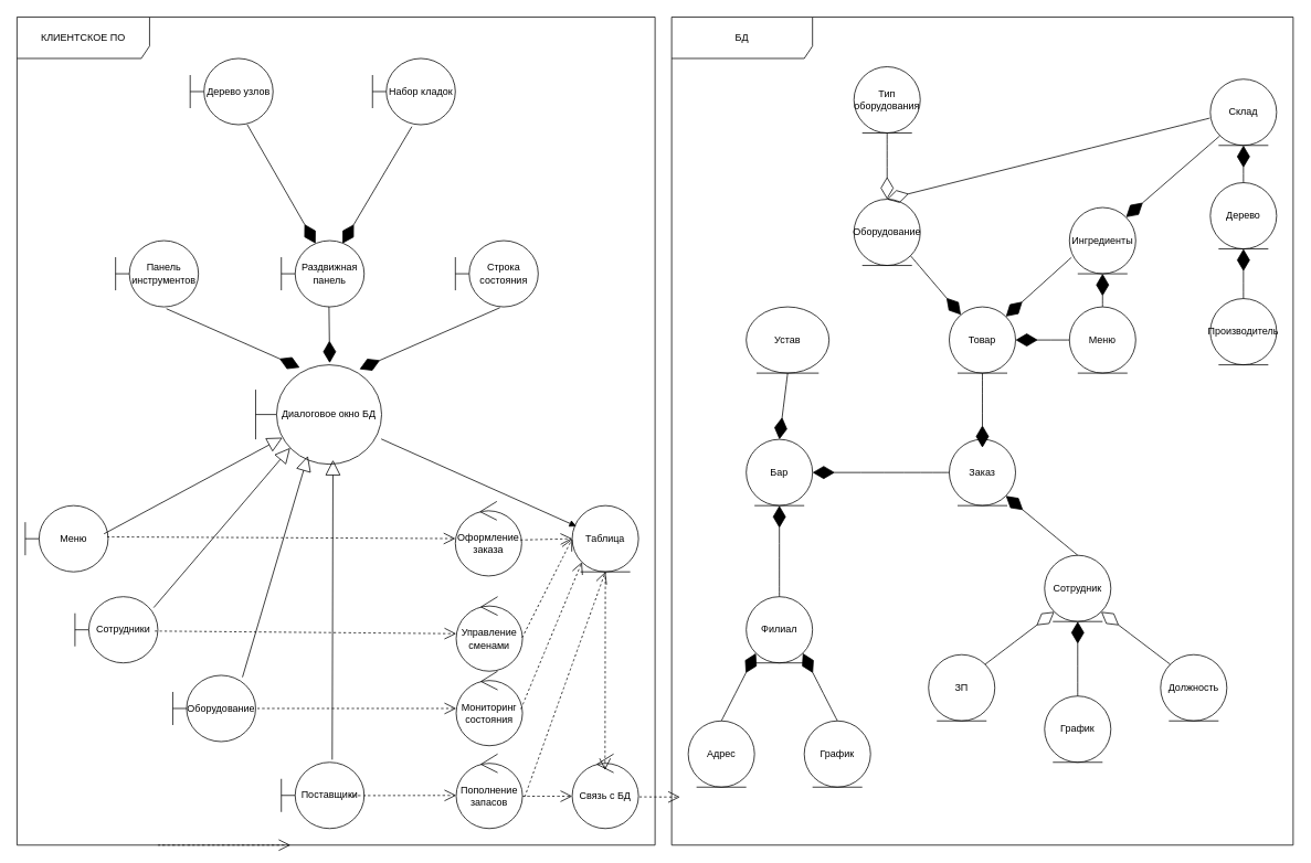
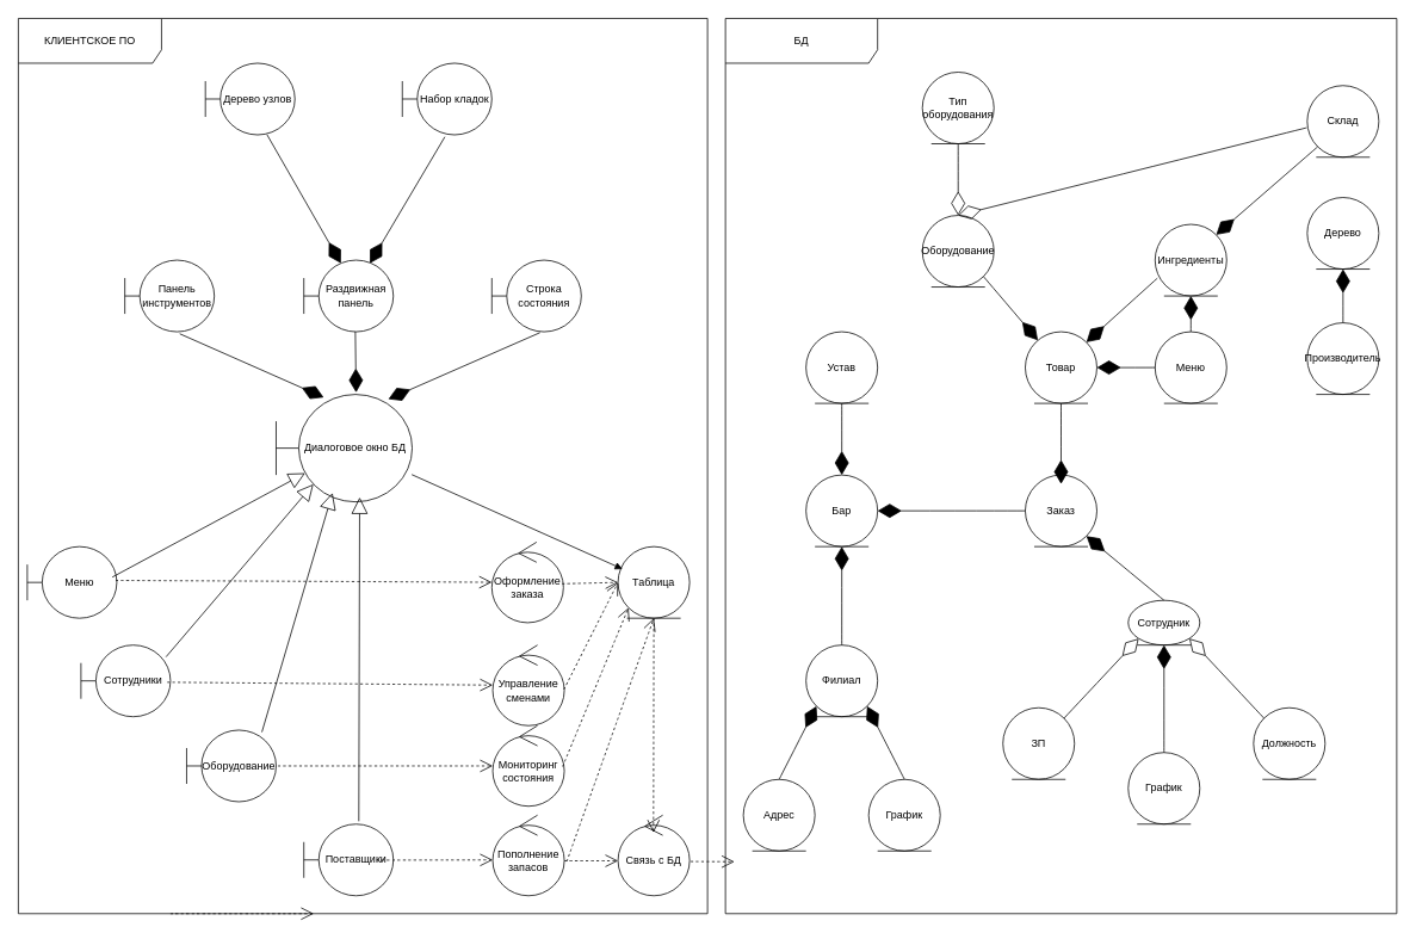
  <mxCell id="0" />
  <mxCell id="1" parent="0" />
  <mxCell id="2" value="Диалоговое окно БД" style="shape=umlBoundary;whiteSpace=wrap;html=1;" vertex="1" parent="1"><mxGeometry x="308" y="440" width="152" height="120" as="geometry" /></mxCell>
  <mxCell id="3" value="Панель инструментов" style="shape=umlBoundary;whiteSpace=wrap;html=1;" vertex="1" parent="1"><mxGeometry x="139" y="290" width="100" height="80" as="geometry" /></mxCell>
  <mxCell id="4" value="Раздвижная панель" style="shape=umlBoundary;whiteSpace=wrap;html=1;" vertex="1" parent="1"><mxGeometry x="339" y="290" width="100" height="80" as="geometry" /></mxCell>
  <mxCell id="5" value="Строка состояния" style="shape=umlBoundary;whiteSpace=wrap;html=1;" vertex="1" parent="1"><mxGeometry x="549" y="290" width="100" height="80" as="geometry" /></mxCell>
  <mxCell id="6" value="Дерево узлов" style="shape=umlBoundary;whiteSpace=wrap;html=1;" vertex="1" parent="1"><mxGeometry x="229" y="70" width="100" height="80" as="geometry" /></mxCell>
  <mxCell id="7" value="Набор кладок" style="shape=umlBoundary;whiteSpace=wrap;html=1;" vertex="1" parent="1"><mxGeometry x="449" y="70" width="100" height="80" as="geometry" /></mxCell>
  <mxCell id="8" value="" style="endArrow=diamondThin;endFill=1;endSize=24;html=1;rounded=0;exitX=0.688;exitY=0.997;exitDx=0;exitDy=0;exitPerimeter=0;entryX=0.413;entryY=0.044;entryDx=0;entryDy=0;entryPerimeter=0;" edge="1" parent="1" source="6" target="4"><mxGeometry width="160" relative="1" as="geometry"><mxPoint x="249" y="280" as="sourcePoint" /><mxPoint x="409" y="280" as="targetPoint" /></mxGeometry></mxCell>
  <mxCell id="9" value="" style="endArrow=diamondThin;endFill=1;endSize=24;html=1;rounded=0;exitX=0.475;exitY=1.028;exitDx=0;exitDy=0;exitPerimeter=0;entryX=0.738;entryY=0.044;entryDx=0;entryDy=0;entryPerimeter=0;" edge="1" parent="1" source="7" target="4"><mxGeometry width="160" relative="1" as="geometry"><mxPoint x="249" y="280" as="sourcePoint" /><mxPoint x="409" y="280" as="targetPoint" /></mxGeometry></mxCell>
  <mxCell id="10" value="" style="endArrow=diamondThin;endFill=1;endSize=24;html=1;rounded=0;entryX=0.588;entryY=-0.019;entryDx=0;entryDy=0;entryPerimeter=0;exitX=0.575;exitY=0.997;exitDx=0;exitDy=0;exitPerimeter=0;" edge="1" parent="1" source="4" target="2"><mxGeometry width="160" relative="1" as="geometry"><mxPoint x="379" y="390" as="sourcePoint" /><mxPoint x="409" y="280" as="targetPoint" /></mxGeometry></mxCell>
  <mxCell id="11" value="" style="endArrow=diamondThin;endFill=1;endSize=24;html=1;rounded=0;exitX=0.613;exitY=1.028;exitDx=0;exitDy=0;exitPerimeter=0;entryX=0.35;entryY=0.028;entryDx=0;entryDy=0;entryPerimeter=0;" edge="1" parent="1" source="3" target="2"><mxGeometry width="160" relative="1" as="geometry"><mxPoint x="159" y="493.52" as="sourcePoint" /><mxPoint x="370.2" y="400" as="targetPoint" /></mxGeometry></mxCell>
  <mxCell id="12" value="" style="endArrow=diamondThin;endFill=1;endSize=24;html=1;rounded=0;exitX=0.538;exitY=1.012;exitDx=0;exitDy=0;exitPerimeter=0;entryX=0.825;entryY=0.044;entryDx=0;entryDy=0;entryPerimeter=0;" edge="1" parent="1" source="5" target="2"><mxGeometry width="160" relative="1" as="geometry"><mxPoint x="589" y="380" as="sourcePoint" /><mxPoint x="409" y="280" as="targetPoint" /></mxGeometry></mxCell>
  <mxCell id="13" value="Меню" style="shape=umlBoundary;whiteSpace=wrap;html=1;" vertex="1" parent="1"><mxGeometry x="30" y="610" width="100" height="80" as="geometry" /></mxCell>
  <mxCell id="14" value="Сотрудники" style="shape=umlBoundary;whiteSpace=wrap;html=1;" vertex="1" parent="1"><mxGeometry x="90" y="720" width="100" height="80" as="geometry" /></mxCell>
  <mxCell id="15" value="Оборудование" style="shape=umlBoundary;whiteSpace=wrap;html=1;" vertex="1" parent="1"><mxGeometry x="208" y="815" width="100" height="80" as="geometry" /></mxCell>
  <mxCell id="16" value="Поставщики" style="shape=umlBoundary;whiteSpace=wrap;html=1;" vertex="1" parent="1"><mxGeometry x="339" y="920" width="100" height="80" as="geometry" /></mxCell>
  <mxCell id="17" value="" style="endArrow=block;endSize=16;endFill=0;html=1;rounded=0;entryX=0.213;entryY=0.733;entryDx=0;entryDy=0;entryPerimeter=0;exitX=0.95;exitY=0.426;exitDx=0;exitDy=0;exitPerimeter=0;" edge="1" parent="1" source="13" target="2"><mxGeometry width="160" relative="1" as="geometry"><mxPoint x="70" y="568.91" as="sourcePoint" /><mxPoint x="368.1" y="510" as="targetPoint" /></mxGeometry></mxCell>
  <mxCell id="18" value="" style="endArrow=block;endSize=16;endFill=0;html=1;rounded=0;exitX=0.95;exitY=0.165;exitDx=0;exitDy=0;exitPerimeter=0;entryX=0.274;entryY=0.836;entryDx=0;entryDy=0;entryPerimeter=0;" edge="1" parent="1" source="14" target="2"><mxGeometry width="160" relative="1" as="geometry"><mxPoint x="280" y="700" as="sourcePoint" /><mxPoint x="440" y="700" as="targetPoint" /></mxGeometry></mxCell>
  <mxCell id="19" value="" style="endArrow=block;endSize=16;endFill=0;html=1;rounded=0;exitX=0.841;exitY=0.028;exitDx=0;exitDy=0;exitPerimeter=0;" edge="1" parent="1" source="15"><mxGeometry width="160" relative="1" as="geometry"><mxPoint x="139" y="779.23" as="sourcePoint" /><mxPoint x="371" y="550" as="targetPoint" /></mxGeometry></mxCell>
  <mxCell id="20" value="" style="endArrow=block;endSize=16;endFill=0;html=1;rounded=0;exitX=0.614;exitY=-0.04;exitDx=0;exitDy=0;exitPerimeter=0;entryX=0.614;entryY=0.958;entryDx=0;entryDy=0;entryPerimeter=0;" edge="1" parent="1" source="16" target="2"><mxGeometry x="-1" y="232" width="160" relative="1" as="geometry"><mxPoint x="90" y="879.23" as="sourcePoint" /><mxPoint x="450" y="900" as="targetPoint" /><mxPoint x="-30" y="2" as="offset" /></mxGeometry></mxCell>
  <mxCell id="21" value="Таблица" style="ellipse;shape=umlEntity;whiteSpace=wrap;html=1;" vertex="1" parent="1"><mxGeometry x="690" y="610" width="80" height="80" as="geometry" /></mxCell>
  <mxCell id="22" value="" style="html=1;verticalAlign=bottom;endArrow=block;curved=0;rounded=0;exitX=0.997;exitY=0.746;exitDx=0;exitDy=0;exitPerimeter=0;entryX=0.063;entryY=0.313;entryDx=0;entryDy=0;entryPerimeter=0;" edge="1" parent="1" source="2" target="21"><mxGeometry width="80" relative="1" as="geometry"><mxPoint x="560" y="690" as="sourcePoint" /><mxPoint x="640" y="690" as="targetPoint" /></mxGeometry></mxCell>
  <mxCell id="23" value="Оформление заказа" style="ellipse;shape=umlControl;whiteSpace=wrap;html=1;" vertex="1" parent="1"><mxGeometry x="549" y="605" width="80" height="90" as="geometry" /></mxCell>
  <mxCell id="24" value="Управление сменами" style="ellipse;shape=umlControl;whiteSpace=wrap;html=1;" vertex="1" parent="1"><mxGeometry x="550" y="720" width="80" height="90" as="geometry" /></mxCell>
  <mxCell id="25" value="Мониторинг состояния" style="ellipse;shape=umlControl;whiteSpace=wrap;html=1;" vertex="1" parent="1"><mxGeometry x="550" y="810" width="80" height="90" as="geometry" /></mxCell>
  <mxCell id="26" value="Пополнение запасов" style="ellipse;shape=umlControl;whiteSpace=wrap;html=1;" vertex="1" parent="1"><mxGeometry x="550" y="910" width="80" height="90" as="geometry" /></mxCell>
  <mxCell id="27" value="КЛИЕНТСКОЕ ПО" style="shape=umlFrame;whiteSpace=wrap;html=1;pointerEvents=0;width=160;height=50;" vertex="1" parent="1"><mxGeometry x="20" y="20" width="770" height="1000" as="geometry" /></mxCell>
  <mxCell id="28" value="" style="endArrow=open;endSize=12;dashed=1;html=1;rounded=0;fontSize=12;curved=1;exitX=0.988;exitY=0.472;exitDx=0;exitDy=0;exitPerimeter=0;" edge="1" parent="1" source="13" target="23"><mxGeometry width="160" relative="1" as="geometry"><mxPoint x="148" y="649.38" as="sourcePoint" /><mxPoint x="308" y="649.38" as="targetPoint" /></mxGeometry></mxCell>
  <mxCell id="29" value="" style="endArrow=open;endSize=12;dashed=1;html=1;rounded=0;fontSize=12;curved=1;exitX=0.963;exitY=0.519;exitDx=0;exitDy=0;exitPerimeter=0;" edge="1" parent="1" source="14" target="24"><mxGeometry width="160" relative="1" as="geometry"><mxPoint x="220" y="750" as="sourcePoint" /><mxPoint x="380" y="750" as="targetPoint" /></mxGeometry></mxCell>
  <mxCell id="30" value="" style="endArrow=open;endSize=12;dashed=1;html=1;rounded=0;fontSize=12;curved=1;exitX=1.02;exitY=0.5;exitDx=0;exitDy=0;exitPerimeter=0;" edge="1" parent="1" source="15" target="25"><mxGeometry width="160" relative="1" as="geometry"><mxPoint x="329" y="849.38" as="sourcePoint" /><mxPoint x="489" y="849.38" as="targetPoint" /></mxGeometry></mxCell>
  <mxCell id="31" value="" style="endArrow=open;endSize=12;dashed=1;html=1;rounded=0;fontSize=12;curved=1;exitX=0.972;exitY=0.503;exitDx=0;exitDy=0;exitPerimeter=0;" edge="1" parent="1"><mxGeometry width="160" relative="1" as="geometry"><mxPoint x="420" y="960.24" as="sourcePoint" /><mxPoint x="550" y="960" as="targetPoint" /></mxGeometry></mxCell>
  <mxCell id="32" value="" style="endArrow=open;endSize=12;dashed=1;html=1;rounded=0;fontSize=12;curved=1;exitX=0.981;exitY=0.517;exitDx=0;exitDy=0;exitPerimeter=0;entryX=0;entryY=0.5;entryDx=0;entryDy=0;" edge="1" parent="1" source="23" target="21"><mxGeometry width="160" relative="1" as="geometry"><mxPoint x="647" y="750" as="sourcePoint" /><mxPoint x="807" y="750" as="targetPoint" /></mxGeometry></mxCell>
  <mxCell id="33" value="Связь с БД" style="ellipse;shape=umlControl;whiteSpace=wrap;html=1;" vertex="1" parent="1"><mxGeometry x="690" y="910" width="80" height="90" as="geometry" /></mxCell>
  <mxCell id="34" value="" style="endArrow=open;endSize=12;dashed=1;html=1;rounded=0;fontSize=12;curved=1;" edge="1" parent="1"><mxGeometry width="160" relative="1" as="geometry"><mxPoint x="630" y="961" as="sourcePoint" /><mxPoint x="690" y="961" as="targetPoint" /></mxGeometry></mxCell>
  <mxCell id="35" value="БД" style="shape=umlFrame;whiteSpace=wrap;html=1;pointerEvents=0;width=170;height=50;" vertex="1" parent="1"><mxGeometry x="810" y="20" width="750" height="1000" as="geometry" /></mxCell>
  <mxCell id="36" value="" style="endArrow=open;endSize=12;dashed=1;html=1;rounded=0;fontSize=12;curved=1;exitX=0.995;exitY=0.55;exitDx=0;exitDy=0;exitPerimeter=0;entryX=0;entryY=0.5;entryDx=0;entryDy=0;" edge="1" parent="1" source="24" target="21"><mxGeometry width="160" relative="1" as="geometry"><mxPoint x="650" y="770" as="sourcePoint" /><mxPoint x="810" y="770" as="targetPoint" /></mxGeometry></mxCell>
  <mxCell id="37" value="" style="endArrow=open;endSize=12;dashed=1;html=1;rounded=0;fontSize=12;curved=1;exitX=0.976;exitY=0.507;exitDx=0;exitDy=0;exitPerimeter=0;entryX=0;entryY=1;entryDx=0;entryDy=0;" edge="1" parent="1" source="25" target="21"><mxGeometry width="160" relative="1" as="geometry"><mxPoint x="660" y="850" as="sourcePoint" /><mxPoint x="820" y="850" as="targetPoint" /></mxGeometry></mxCell>
  <mxCell id="38" value="" style="endArrow=open;endSize=12;dashed=1;html=1;rounded=0;fontSize=12;curved=1;exitX=1.034;exitY=0.575;exitDx=0;exitDy=0;exitPerimeter=0;entryX=0.5;entryY=1;entryDx=0;entryDy=0;" edge="1" parent="1" source="26" target="21"><mxGeometry width="160" relative="1" as="geometry"><mxPoint x="660" y="870" as="sourcePoint" /><mxPoint x="820" y="870" as="targetPoint" /></mxGeometry></mxCell>
  <mxCell id="39" value="" style="endArrow=open;endSize=12;dashed=1;html=1;rounded=0;fontSize=12;curved=1;" edge="1" parent="1"><mxGeometry width="160" relative="1" as="geometry"><mxPoint x="190" y="1020" as="sourcePoint" /><mxPoint x="350" y="1020" as="targetPoint" /></mxGeometry></mxCell>
  <mxCell id="40" value="" style="endArrow=open;endSize=12;dashed=1;html=1;rounded=0;fontSize=12;curved=1;exitX=0.5;exitY=1;exitDx=0;exitDy=0;entryX=0.495;entryY=0.216;entryDx=0;entryDy=0;entryPerimeter=0;" edge="1" parent="1" source="21" target="33"><mxGeometry width="160" relative="1" as="geometry"><mxPoint x="740" y="770" as="sourcePoint" /><mxPoint x="900" y="770" as="targetPoint" /></mxGeometry></mxCell>
  <mxCell id="41" value="Заказ" style="ellipse;shape=umlEntity;whiteSpace=wrap;html=1;" vertex="1" parent="1"><mxGeometry x="1145" y="530" width="80" height="80" as="geometry" /></mxCell>
  <mxCell id="42" value="Ингредиенты" style="ellipse;shape=umlEntity;whiteSpace=wrap;html=1;" vertex="1" parent="1"><mxGeometry x="1290" y="250" width="80" height="80" as="geometry" /></mxCell>
  <mxCell id="43" value="Оборудование" style="ellipse;shape=umlEntity;whiteSpace=wrap;html=1;" vertex="1" parent="1"><mxGeometry x="1030" y="240" width="80" height="80" as="geometry" /></mxCell>
  <mxCell id="44" value="Товар" style="ellipse;shape=umlEntity;whiteSpace=wrap;html=1;" vertex="1" parent="1"><mxGeometry x="1145" y="370" width="80" height="80" as="geometry" /></mxCell>
  <mxCell id="45" value="Склад" style="ellipse;shape=umlEntity;whiteSpace=wrap;html=1;" vertex="1" parent="1"><mxGeometry x="1460" y="95" width="80" height="80" as="geometry" /></mxCell>
  <mxCell id="46" value="Бар" style="ellipse;shape=umlEntity;whiteSpace=wrap;html=1;" vertex="1" parent="1"><mxGeometry x="900" y="530" width="80" height="80" as="geometry" /></mxCell>
  <mxCell id="47" value="" style="endArrow=diamondThin;endFill=1;endSize=24;html=1;rounded=0;fontSize=12;curved=1;exitX=0.5;exitY=1;exitDx=0;exitDy=0;" edge="1" parent="1" source="44"><mxGeometry width="160" relative="1" as="geometry"><mxPoint x="1030" y="540" as="sourcePoint" /><mxPoint x="1185" y="540" as="targetPoint" /></mxGeometry></mxCell>
  <mxCell id="48" value="" style="endArrow=diamondThin;endFill=1;endSize=24;html=1;rounded=0;fontSize=12;curved=1;exitX=0.032;exitY=0.752;exitDx=0;exitDy=0;exitPerimeter=0;entryX=1;entryY=0;entryDx=0;entryDy=0;" edge="1" parent="1" source="42" target="44"><mxGeometry width="160" relative="1" as="geometry"><mxPoint x="1310" y="390" as="sourcePoint" /><mxPoint x="1470" y="390" as="targetPoint" /></mxGeometry></mxCell>
  <mxCell id="49" value="" style="endArrow=diamondThin;endFill=1;endSize=24;html=1;rounded=0;fontSize=12;curved=1;exitX=1;exitY=1;exitDx=0;exitDy=0;" edge="1" parent="1" source="43" target="44"><mxGeometry width="160" relative="1" as="geometry"><mxPoint x="1061" y="368.95" as="sourcePoint" /><mxPoint x="1221" y="368.95" as="targetPoint" /></mxGeometry></mxCell>
  <mxCell id="50" value="" style="endArrow=diamondThin;endFill=0;endSize=24;html=1;rounded=0;fontSize=12;curved=1;exitX=-0.007;exitY=0.588;exitDx=0;exitDy=0;exitPerimeter=0;entryX=0.5;entryY=0;entryDx=0;entryDy=0;" edge="1" parent="1" source="45" target="43"><mxGeometry width="160" relative="1" as="geometry"><mxPoint x="1120" y="180" as="sourcePoint" /><mxPoint x="1280" y="180" as="targetPoint" /></mxGeometry></mxCell>
  <mxCell id="51" value="" style="endArrow=diamondThin;endFill=1;endSize=24;html=1;rounded=0;fontSize=12;curved=1;exitX=0;exitY=0.5;exitDx=0;exitDy=0;entryX=1;entryY=0.5;entryDx=0;entryDy=0;" edge="1" parent="1" source="41" target="46"><mxGeometry width="160" relative="1" as="geometry"><mxPoint x="1030" y="540" as="sourcePoint" /><mxPoint x="1190" y="540" as="targetPoint" /></mxGeometry></mxCell>
- <mxCell id="52" value="Сотрудник" style="ellipse;shape=umlEntity;whiteSpace=wrap;html=1;" vertex="1" parent="1"><mxGeometry x="1260" y="670" width="80" height="80" as="geometry" /></mxCell>
+ <mxCell id="52" value="Сотрудник" style="ellipse;shape=umlEntity;whiteSpace=wrap;html=1;" vertex="1" parent="1"><mxGeometry x="1260" y="670" width="80" height="50" as="geometry" /></mxCell>
  <mxCell id="53" value="Должность" style="ellipse;shape=umlEntity;whiteSpace=wrap;html=1;" vertex="1" parent="1"><mxGeometry x="1400" y="790" width="80" height="80" as="geometry" /></mxCell>
  <mxCell id="54" value="График" style="ellipse;shape=umlEntity;whiteSpace=wrap;html=1;" vertex="1" parent="1"><mxGeometry x="1260" y="840" width="80" height="80" as="geometry" /></mxCell>
  <mxCell id="55" value="" style="endArrow=diamondThin;endFill=1;endSize=24;html=1;rounded=0;fontSize=12;curved=1;exitX=0.5;exitY=0;exitDx=0;exitDy=0;entryX=0.5;entryY=1;entryDx=0;entryDy=0;" edge="1" parent="1" source="54" target="52"><mxGeometry width="160" relative="1" as="geometry"><mxPoint x="1030" y="640" as="sourcePoint" /><mxPoint x="1190" y="640" as="targetPoint" /></mxGeometry></mxCell>
  <mxCell id="56" value="" style="endArrow=diamondThin;endFill=0;endSize=24;html=1;rounded=0;fontSize=12;curved=1;exitX=0;exitY=0;exitDx=0;exitDy=0;entryX=1;entryY=1;entryDx=0;entryDy=0;" edge="1" parent="1" source="53" target="52"><mxGeometry width="160" relative="1" as="geometry"><mxPoint x="1030" y="640" as="sourcePoint" /><mxPoint x="1190" y="640" as="targetPoint" /></mxGeometry></mxCell>
  <mxCell id="57" value="ЗП" style="ellipse;shape=umlEntity;whiteSpace=wrap;html=1;" vertex="1" parent="1"><mxGeometry x="1120" y="790" width="80" height="80" as="geometry" /></mxCell>
  <mxCell id="58" value="" style="endArrow=diamondThin;endFill=0;endSize=24;html=1;rounded=0;fontSize=12;curved=1;exitX=1;exitY=0;exitDx=0;exitDy=0;entryX=0;entryY=1;entryDx=0;entryDy=0;" edge="1" parent="1" source="57" target="52"><mxGeometry width="160" relative="1" as="geometry"><mxPoint x="1030" y="640" as="sourcePoint" /><mxPoint x="1190" y="640" as="targetPoint" /></mxGeometry></mxCell>
  <mxCell id="59" value="" style="endArrow=diamondThin;endFill=1;endSize=24;html=1;rounded=0;fontSize=12;curved=1;exitX=0.5;exitY=0;exitDx=0;exitDy=0;entryX=1;entryY=1;entryDx=0;entryDy=0;" edge="1" parent="1" source="52" target="41"><mxGeometry width="160" relative="1" as="geometry"><mxPoint x="1030" y="640" as="sourcePoint" /><mxPoint x="1190" y="640" as="targetPoint" /></mxGeometry></mxCell>
  <mxCell id="60" value="Филиал" style="ellipse;shape=umlEntity;whiteSpace=wrap;html=1;" vertex="1" parent="1"><mxGeometry x="900" y="720" width="80" height="80" as="geometry" /></mxCell>
  <mxCell id="61" value="Дерево" style="ellipse;shape=umlEntity;whiteSpace=wrap;html=1;" vertex="1" parent="1"><mxGeometry x="1460" y="220" width="80" height="80" as="geometry" /></mxCell>
  <mxCell id="62" value="Производитель" style="ellipse;shape=umlEntity;whiteSpace=wrap;html=1;" vertex="1" parent="1"><mxGeometry x="1460" y="360" width="80" height="80" as="geometry" /></mxCell>
  <mxCell id="63" value="" style="endArrow=diamondThin;endFill=1;endSize=24;html=1;rounded=0;fontSize=12;curved=1;exitX=0;exitY=1;exitDx=0;exitDy=0;entryX=1;entryY=0;entryDx=0;entryDy=0;" edge="1" parent="1" source="45" target="42"><mxGeometry width="160" relative="1" as="geometry"><mxPoint x="1080" y="430" as="sourcePoint" /><mxPoint x="1240" y="430" as="targetPoint" /></mxGeometry></mxCell>
  <mxCell id="64" value="" style="endArrow=diamondThin;endFill=1;endSize=24;html=1;rounded=0;fontSize=12;curved=1;exitX=0.5;exitY=0;exitDx=0;exitDy=0;entryX=0.5;entryY=1;entryDx=0;entryDy=0;" edge="1" parent="1" source="62" target="61"><mxGeometry width="160" relative="1" as="geometry"><mxPoint x="1080" y="430" as="sourcePoint" /><mxPoint x="1240" y="430" as="targetPoint" /></mxGeometry></mxCell>
- <mxCell id="65" value="" style="endArrow=diamondThin;endFill=1;endSize=24;html=1;rounded=0;fontSize=12;curved=1;entryX=0.5;entryY=1;entryDx=0;entryDy=0;exitX=0.5;exitY=0;exitDx=0;exitDy=0;" edge="1" parent="1" source="61" target="45"><mxGeometry width="160" relative="1" as="geometry"><mxPoint x="1080" y="430" as="sourcePoint" /><mxPoint x="1240" y="430" as="targetPoint" /></mxGeometry></mxCell>
  <mxCell id="66" value="Адрес" style="ellipse;shape=umlEntity;whiteSpace=wrap;html=1;" vertex="1" parent="1"><mxGeometry x="830" y="870" width="80" height="80" as="geometry" /></mxCell>
  <mxCell id="67" value="График" style="ellipse;shape=umlEntity;whiteSpace=wrap;html=1;" vertex="1" parent="1"><mxGeometry x="970" y="870" width="80" height="80" as="geometry" /></mxCell>
  <mxCell id="68" value="" style="endArrow=diamondThin;endFill=1;endSize=24;html=1;rounded=0;fontSize=12;curved=1;exitX=0.5;exitY=0;exitDx=0;exitDy=0;entryX=0;entryY=1;entryDx=0;entryDy=0;" edge="1" parent="1" source="66" target="60"><mxGeometry width="160" relative="1" as="geometry"><mxPoint x="860" y="850" as="sourcePoint" /><mxPoint x="930" y="710" as="targetPoint" /></mxGeometry></mxCell>
  <mxCell id="69" value="" style="endArrow=diamondThin;endFill=1;endSize=24;html=1;rounded=0;fontSize=12;curved=1;exitX=0.5;exitY=0;exitDx=0;exitDy=0;entryX=1;entryY=1;entryDx=0;entryDy=0;" edge="1" parent="1" source="67" target="60"><mxGeometry width="160" relative="1" as="geometry"><mxPoint x="1030" y="820" as="sourcePoint" /><mxPoint x="970" y="680" as="targetPoint" /></mxGeometry></mxCell>
  <mxCell id="70" value="" style="endArrow=diamondThin;endFill=1;endSize=24;html=1;rounded=0;fontSize=12;curved=1;exitX=0.5;exitY=0;exitDx=0;exitDy=0;entryX=0.5;entryY=1;entryDx=0;entryDy=0;" edge="1" parent="1" source="60" target="46"><mxGeometry width="160" relative="1" as="geometry"><mxPoint x="1080" y="750" as="sourcePoint" /><mxPoint x="1240" y="750" as="targetPoint" /></mxGeometry></mxCell>
- <mxCell id="71" value="Устав" style="ellipse;shape=umlEntity;whiteSpace=wrap;html=1;" vertex="1" parent="1"><mxGeometry x="900" y="370" width="100" height="80" as="geometry" /></mxCell>
+ <mxCell id="71" value="Устав" style="ellipse;shape=umlEntity;whiteSpace=wrap;html=1;" vertex="1" parent="1"><mxGeometry x="900" y="370" width="80" height="80" as="geometry" /></mxCell>
  <mxCell id="72" value="" style="endArrow=diamondThin;endFill=1;endSize=24;html=1;rounded=0;fontSize=12;curved=1;exitX=0.5;exitY=1;exitDx=0;exitDy=0;entryX=0.5;entryY=0;entryDx=0;entryDy=0;" edge="1" parent="1" source="71" target="46"><mxGeometry width="160" relative="1" as="geometry"><mxPoint x="1080" y="540" as="sourcePoint" /><mxPoint x="1240" y="540" as="targetPoint" /></mxGeometry></mxCell>
  <mxCell id="73" value="Тип оборудования" style="ellipse;shape=umlEntity;whiteSpace=wrap;html=1;" vertex="1" parent="1"><mxGeometry x="1030" y="80" width="80" height="80" as="geometry" /></mxCell>
  <mxCell id="74" value="" style="endArrow=diamondThin;endFill=0;endSize=24;html=1;rounded=0;fontSize=12;curved=1;exitX=0.5;exitY=1;exitDx=0;exitDy=0;" edge="1" parent="1" source="73" target="43"><mxGeometry width="160" relative="1" as="geometry"><mxPoint x="1130" y="430" as="sourcePoint" /><mxPoint x="1290" y="430" as="targetPoint" /></mxGeometry></mxCell>
  <mxCell id="75" value="Меню" style="ellipse;shape=umlEntity;whiteSpace=wrap;html=1;" vertex="1" parent="1"><mxGeometry x="1290" y="370" width="80" height="80" as="geometry" /></mxCell>
  <mxCell id="76" value="" style="endArrow=diamondThin;endFill=1;endSize=24;html=1;rounded=0;fontSize=12;curved=1;entryX=0.5;entryY=1;entryDx=0;entryDy=0;exitX=0.5;exitY=0;exitDx=0;exitDy=0;" edge="1" parent="1" source="75" target="42"><mxGeometry width="160" relative="1" as="geometry"><mxPoint x="1290" y="499.47" as="sourcePoint" /><mxPoint x="1450" y="499.47" as="targetPoint" /></mxGeometry></mxCell>
  <mxCell id="77" value="" style="endArrow=diamondThin;endFill=1;endSize=24;html=1;rounded=0;fontSize=12;curved=1;exitX=0;exitY=0.5;exitDx=0;exitDy=0;entryX=1;entryY=0.5;entryDx=0;entryDy=0;" edge="1" parent="1" source="75" target="44"><mxGeometry width="160" relative="1" as="geometry"><mxPoint x="1130" y="540" as="sourcePoint" /><mxPoint x="1290" y="540" as="targetPoint" /></mxGeometry></mxCell>
  <mxCell id="78" value="" style="endArrow=open;endSize=12;dashed=1;html=1;rounded=0;fontSize=12;curved=1;exitX=1.013;exitY=0.575;exitDx=0;exitDy=0;exitPerimeter=0;" edge="1" parent="1" source="33"><mxGeometry width="160" relative="1" as="geometry"><mxPoint x="790" y="970" as="sourcePoint" /><mxPoint x="820" y="962" as="targetPoint" /></mxGeometry></mxCell>
